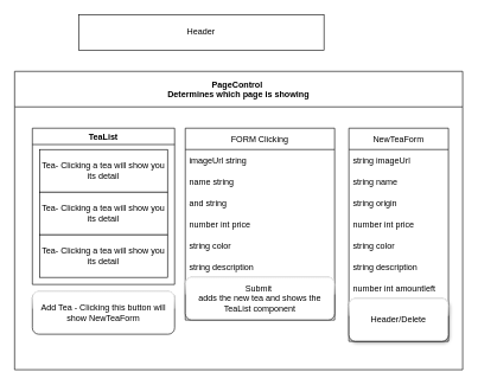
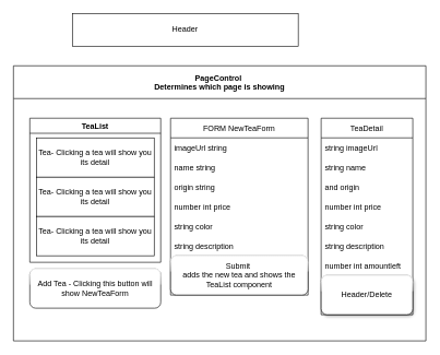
  <mxCell id="0" />
  <mxCell id="1" parent="0" />
  <mxCell id="2" value="Header" style="rounded=0;whiteSpace=wrap;html=1;" vertex="1" parent="1"><mxGeometry x="110" y="20" width="345" height="50" as="geometry" /></mxCell>
  <mxCell id="3" value="PageControl &#10;Determines which page is showing" style="swimlane;startSize=50;swimlaneFillColor=default;" vertex="1" parent="1"><mxGeometry x="20" y="100" width="630" height="420" as="geometry" /></mxCell>
  <mxCell id="4" value="TeaList" style="swimlane;" vertex="1" parent="3"><mxGeometry x="25" y="80" width="200" height="220" as="geometry" /></mxCell>
  <mxCell id="5" value="Tea- Clicking a tea will show you its detail" style="rounded=0;whiteSpace=wrap;html=1;" vertex="1" parent="4"><mxGeometry x="10" y="30" width="180" height="60" as="geometry" /></mxCell>
  <mxCell id="6" value="Tea- Clicking a tea will show you its detail" style="rounded=0;whiteSpace=wrap;html=1;" vertex="1" parent="4"><mxGeometry x="10" y="90" width="180" height="60" as="geometry" /></mxCell>
  <mxCell id="7" value="Tea- Clicking a tea will show you its detail" style="rounded=0;whiteSpace=wrap;html=1;" vertex="1" parent="4"><mxGeometry x="10" y="150" width="180" height="60" as="geometry" /></mxCell>
- <mxCell id="8" value="FORM Clicking" style="swimlane;fontStyle=0;childLayout=stackLayout;horizontal=1;startSize=30;horizontalStack=0;resizeParent=1;resizeParentMax=0;resizeLast=0;collapsible=1;marginBottom=0;" vertex="1" parent="3"><mxGeometry x="240" y="80" width="210" height="270" as="geometry" /></mxCell>
+ <mxCell id="8" value="FORM NewTeaForm" style="swimlane;fontStyle=0;childLayout=stackLayout;horizontal=1;startSize=30;horizontalStack=0;resizeParent=1;resizeParentMax=0;resizeLast=0;collapsible=1;marginBottom=0;" vertex="1" parent="3"><mxGeometry x="240" y="80" width="210" height="270" as="geometry" /></mxCell>
  <mxCell id="9" value="imageUrl string" style="text;strokeColor=none;fillColor=none;align=left;verticalAlign=middle;spacingLeft=4;spacingRight=4;overflow=hidden;points=[[0,0.5],[1,0.5]];portConstraint=eastwest;rotatable=0;rounded=1;shadow=1;glass=1;" vertex="1" parent="8"><mxGeometry y="30" width="210" height="30" as="geometry" /></mxCell>
  <mxCell id="10" value="name string" style="text;strokeColor=none;fillColor=none;align=left;verticalAlign=middle;spacingLeft=4;spacingRight=4;overflow=hidden;points=[[0,0.5],[1,0.5]];portConstraint=eastwest;rotatable=0;" vertex="1" parent="8"><mxGeometry y="60" width="210" height="30" as="geometry" /></mxCell>
- <mxCell id="11" value="and string" style="text;strokeColor=none;fillColor=none;align=left;verticalAlign=middle;spacingLeft=4;spacingRight=4;overflow=hidden;points=[[0,0.5],[1,0.5]];portConstraint=eastwest;rotatable=0;" vertex="1" parent="8"><mxGeometry y="90" width="210" height="30" as="geometry" /></mxCell>
+ <mxCell id="11" value="origin string" style="text;strokeColor=none;fillColor=none;align=left;verticalAlign=middle;spacingLeft=4;spacingRight=4;overflow=hidden;points=[[0,0.5],[1,0.5]];portConstraint=eastwest;rotatable=0;" vertex="1" parent="8"><mxGeometry y="90" width="210" height="30" as="geometry" /></mxCell>
  <mxCell id="12" value="number int price" style="text;strokeColor=none;fillColor=none;align=left;verticalAlign=middle;spacingLeft=4;spacingRight=4;overflow=hidden;points=[[0,0.5],[1,0.5]];portConstraint=eastwest;rotatable=0;" vertex="1" parent="8"><mxGeometry y="120" width="210" height="30" as="geometry" /></mxCell>
  <mxCell id="13" value="string color" style="text;strokeColor=none;fillColor=none;align=left;verticalAlign=middle;spacingLeft=4;spacingRight=4;overflow=hidden;points=[[0,0.5],[1,0.5]];portConstraint=eastwest;rotatable=0;" vertex="1" parent="8"><mxGeometry y="150" width="210" height="30" as="geometry" /></mxCell>
  <mxCell id="14" value="string description" style="text;strokeColor=none;fillColor=none;align=left;verticalAlign=middle;spacingLeft=4;spacingRight=4;overflow=hidden;points=[[0,0.5],[1,0.5]];portConstraint=eastwest;rotatable=0;rounded=1;shadow=1;glass=1;" vertex="1" parent="8"><mxGeometry y="180" width="210" height="30" as="geometry" /></mxCell>
  <mxCell id="15" value="Submit&amp;nbsp;&lt;br&gt;adds the new tea and shows the TeaList component" style="rounded=1;whiteSpace=wrap;html=1;perimeterSpacing=0;glass=1;" vertex="1" parent="8"><mxGeometry y="210" width="210" height="60" as="geometry" /></mxCell>
  <mxCell id="16" value="Add Tea - Clicking this button will show NewTeaForm" style="rounded=1;whiteSpace=wrap;html=1;glass=1;" vertex="1" parent="3"><mxGeometry x="25" y="310" width="200" height="60" as="geometry" /></mxCell>
- <mxCell id="17" value="NewTeaForm" style="swimlane;fontStyle=0;childLayout=stackLayout;horizontal=1;startSize=30;horizontalStack=0;resizeParent=1;resizeParentMax=0;resizeLast=0;collapsible=1;marginBottom=0;" vertex="1" parent="3"><mxGeometry x="470" y="80" width="140" height="300" as="geometry" /></mxCell>
+ <mxCell id="17" value="TeaDetail" style="swimlane;fontStyle=0;childLayout=stackLayout;horizontal=1;startSize=30;horizontalStack=0;resizeParent=1;resizeParentMax=0;resizeLast=0;collapsible=1;marginBottom=0;" vertex="1" parent="3"><mxGeometry x="470" y="80" width="140" height="300" as="geometry" /></mxCell>
  <mxCell id="18" value="string imageUrl" style="text;strokeColor=none;fillColor=none;align=left;verticalAlign=middle;spacingLeft=4;spacingRight=4;overflow=hidden;points=[[0,0.5],[1,0.5]];portConstraint=eastwest;rotatable=0;rounded=1;shadow=1;glass=1;" vertex="1" parent="17"><mxGeometry y="30" width="140" height="30" as="geometry" /></mxCell>
  <mxCell id="19" value="string name" style="text;strokeColor=none;fillColor=none;align=left;verticalAlign=middle;spacingLeft=4;spacingRight=4;overflow=hidden;points=[[0,0.5],[1,0.5]];portConstraint=eastwest;rotatable=0;" vertex="1" parent="17"><mxGeometry y="60" width="140" height="30" as="geometry" /></mxCell>
- <mxCell id="20" value="string origin" style="text;strokeColor=none;fillColor=none;align=left;verticalAlign=middle;spacingLeft=4;spacingRight=4;overflow=hidden;points=[[0,0.5],[1,0.5]];portConstraint=eastwest;rotatable=0;" vertex="1" parent="17"><mxGeometry y="90" width="140" height="30" as="geometry" /></mxCell>
+ <mxCell id="20" value="and origin" style="text;strokeColor=none;fillColor=none;align=left;verticalAlign=middle;spacingLeft=4;spacingRight=4;overflow=hidden;points=[[0,0.5],[1,0.5]];portConstraint=eastwest;rotatable=0;" vertex="1" parent="17"><mxGeometry y="90" width="140" height="30" as="geometry" /></mxCell>
  <mxCell id="21" value="number int price" style="text;strokeColor=none;fillColor=none;align=left;verticalAlign=middle;spacingLeft=4;spacingRight=4;overflow=hidden;points=[[0,0.5],[1,0.5]];portConstraint=eastwest;rotatable=0;" vertex="1" parent="17"><mxGeometry y="120" width="140" height="30" as="geometry" /></mxCell>
  <mxCell id="22" value="string color" style="text;strokeColor=none;fillColor=none;align=left;verticalAlign=middle;spacingLeft=4;spacingRight=4;overflow=hidden;points=[[0,0.5],[1,0.5]];portConstraint=eastwest;rotatable=0;" vertex="1" parent="17"><mxGeometry y="150" width="140" height="30" as="geometry" /></mxCell>
  <mxCell id="23" value="string description" style="text;strokeColor=none;fillColor=none;align=left;verticalAlign=middle;spacingLeft=4;spacingRight=4;overflow=hidden;points=[[0,0.5],[1,0.5]];portConstraint=eastwest;rotatable=0;rounded=1;shadow=1;glass=1;" vertex="1" parent="17"><mxGeometry y="180" width="140" height="30" as="geometry" /></mxCell>
  <mxCell id="24" value="number int amountleft" style="text;strokeColor=none;fillColor=none;align=left;verticalAlign=middle;spacingLeft=4;spacingRight=4;overflow=hidden;points=[[0,0.5],[1,0.5]];portConstraint=eastwest;rotatable=0;" vertex="1" parent="17"><mxGeometry y="210" width="140" height="30" as="geometry" /></mxCell>
  <mxCell id="25" value="Header/Delete" style="rounded=1;whiteSpace=wrap;html=1;shadow=1;glass=1;" vertex="1" parent="17"><mxGeometry y="240" width="140" height="60" as="geometry" /></mxCell>
